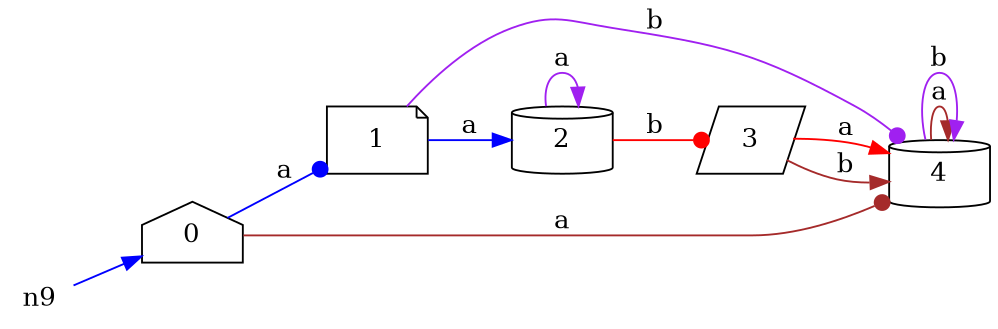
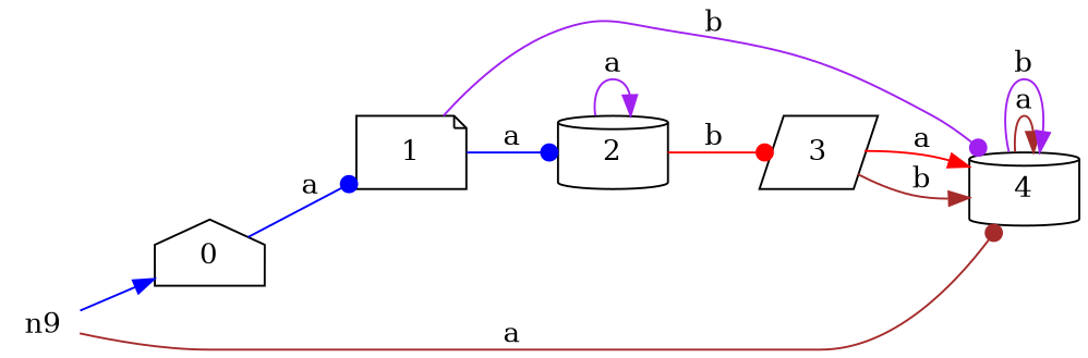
  digraph {
    rankdir=LR
    node [shape=cylinder]
    edge [arrowhead=normal color=blue]
    n1 [height=0 label=n9 shape=none width=0]
    0 [shape=house]
    1 [shape=note]
    4
    2
    3 [shape=parallelogram]
    n1 -> 0
    0 -> 1 [arrowhead=dot label=a]
-   0 -> 4 [arrowhead=dot color=brown label=a]
+   n1 -> 4 [arrowhead=dot color=brown label=a]
    1 -> 4 [arrowhead=dot color=purple label=b]
-   1 -> 2 [label=a]
+   1 -> 2 [arrowhead=dot label=a]
    4 -> 4 [color=brown label=a]
    4 -> 4 [color=purple label=b]
    2 -> 2 [color=purple label=a]
    2 -> 3 [arrowhead=dot color=red label=b]
    3 -> 4 [color=red label=a]
    3 -> 4 [color=brown label=b]
  }
